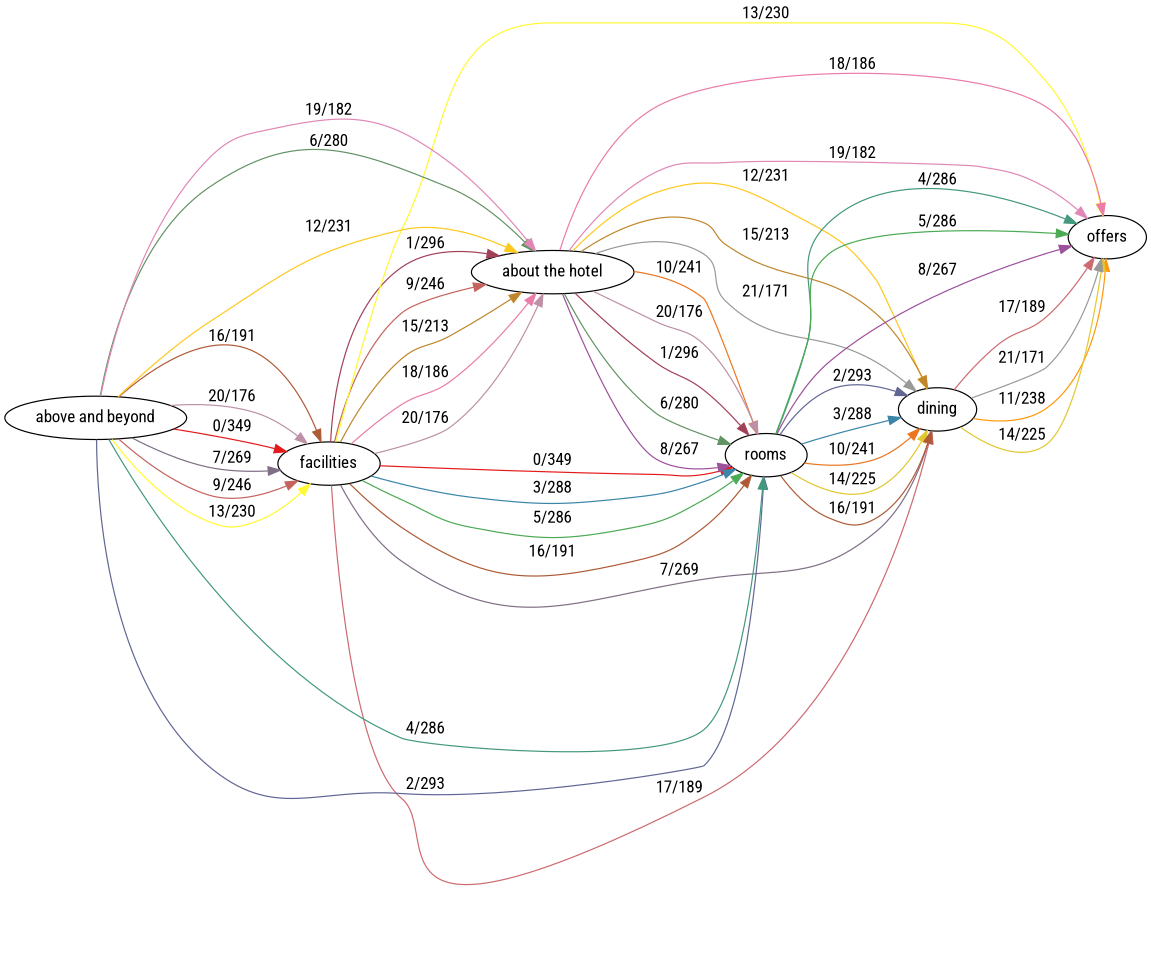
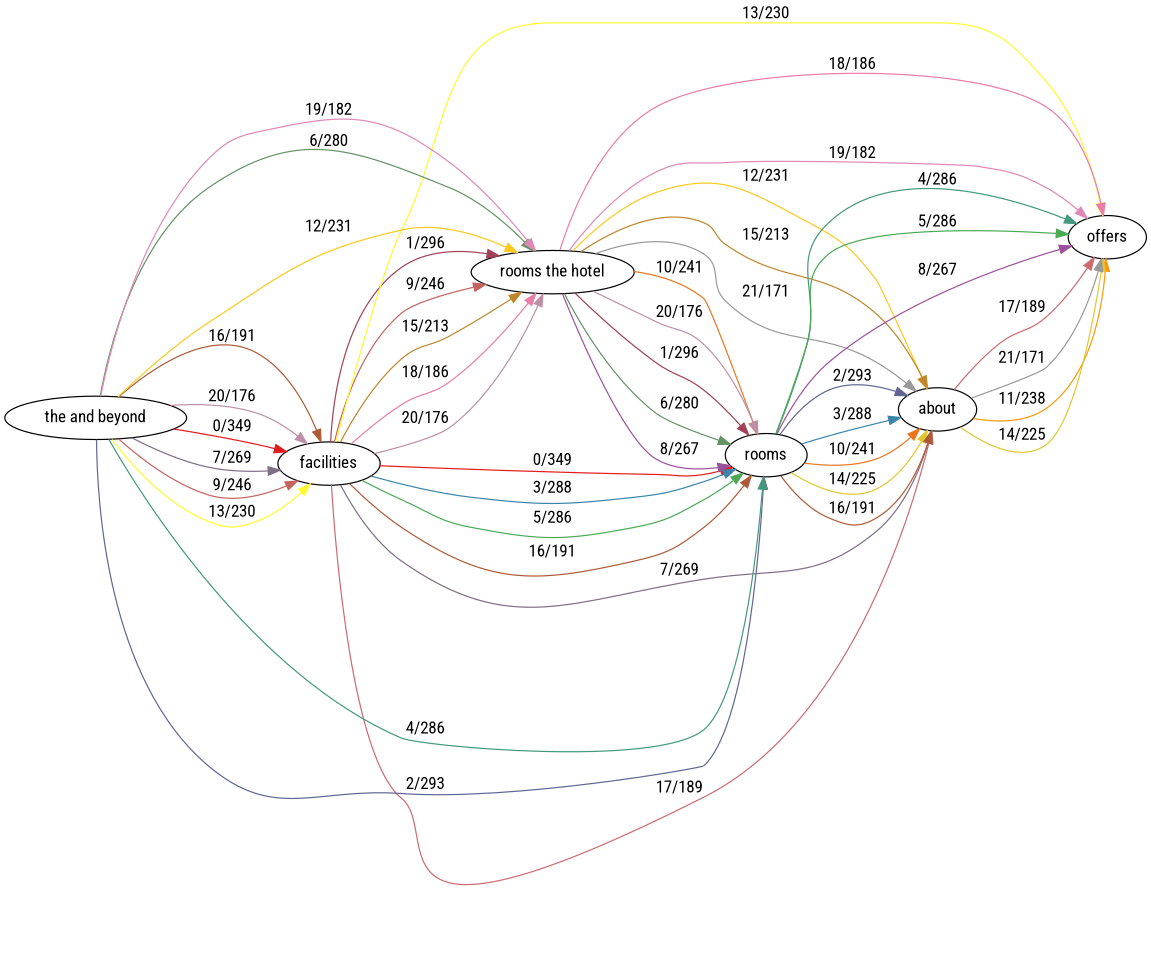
  digraph {
    fontname="Roboto Condensed"
    rankdir=LR
    node [fontname="Roboto Condensed"]
    edge [color="#bd90a7" fontname="Roboto Condensed" weight=286]
    facilities
-   "about the hotel"
-   dining
+   "about the hotel" [label="rooms the hotel"]
+   dining [label=about]
    offers
    rooms
-   "above and beyond"
+   "above and beyond" [label="the and beyond"]
    facilities -> "about the hotel" [color="#a24057" label="1/296" weight=296]
    facilities -> "about the hotel" [color="#c4635d" label="9/246" weight=246]
    facilities -> "about the hotel" [color="#bf862b" label="15/213" weight=213]
    facilities -> "about the hotel" [color="#eb7ba9" label="18/186" weight=186]
    facilities -> "about the hotel" [label="20/176" weight=176]
    facilities -> dining [color="#7f6e85" label="7/269" weight=269]
    facilities -> dining [color="#cd6a70" label="17/189" weight=189]
    facilities -> offers [color="#fff931" label="13/230" weight=230]
    facilities -> rooms [color="#e41a1c" label="0/349" weight=349]
    facilities -> rooms [color="#3a85a8" label="3/288" weight=288]
    facilities -> rooms [color="#4baa54" label="5/286"]
    facilities -> rooms [color="#ae5a36" label="16/191" weight=191]
    "about the hotel" -> dining [color="#ffc81d" label="12/231" weight=231]
    "about the hotel" -> dining [color="#bf862b" label="15/213" weight=213]
    "about the hotel" -> dining [color="#999999" label="21/171" weight=171]
    "about the hotel" -> offers [color="#eb7ba9" label="18/186" weight=186]
    "about the hotel" -> offers [color="#e187b6" label="19/182" weight=182]
    "about the hotel" -> rooms [color="#a24057" label="1/296" weight=296]
    "about the hotel" -> rooms [color="#629363" label="6/280" weight=280]
    "about the hotel" -> rooms [color="#9d509b" label="8/267" weight=267]
    "about the hotel" -> rooms [color="#eb761f" label="10/241" weight=241]
    "about the hotel" -> rooms [label="20/176" weight=176]
    dining -> offers [color="#ff970a" label="11/238" weight=238]
    dining -> offers [color="#e1c72f" label="14/225" weight=225]
    dining -> offers [color="#cd6a70" label="17/189" weight=189]
    dining -> offers [color="#999999" label="21/171" weight=171]
    rooms -> dining [color="#606693" label="2/293" weight=293]
    rooms -> dining [color="#3a85a8" label="3/288" weight=288]
    rooms -> dining [color="#eb761f" label="10/241" weight=241]
    rooms -> dining [color="#e1c72f" label="14/225" weight=225]
    rooms -> dining [color="#ae5a36" label="16/191" weight=191]
    rooms -> offers [color="#43987e" label="4/286"]
    rooms -> offers [color="#4baa54" label="5/286"]
    rooms -> offers [color="#9d509b" label="8/267" weight=267]
    "above and beyond" -> facilities [color="#e41a1c" label="0/349" weight=349]
    "above and beyond" -> facilities [color="#7f6e85" label="7/269" weight=269]
    "above and beyond" -> facilities [color="#c4635d" label="9/246" weight=246]
    "above and beyond" -> facilities [color="#fff931" label="13/230" weight=230]
    "above and beyond" -> facilities [color="#ae5a36" label="16/191" weight=191]
    "above and beyond" -> facilities [label="20/176" weight=176]
    "above and beyond" -> "about the hotel" [color="#629363" label="6/280" weight=280]
    "above and beyond" -> "about the hotel" [color="#ffc81d" label="12/231" weight=231]
    "above and beyond" -> "about the hotel" [color="#e187b6" label="19/182" weight=182]
    "above and beyond" -> rooms [color="#606693" label="2/293" weight=293]
    "above and beyond" -> rooms [color="#43987e" label="4/286"]
  }
